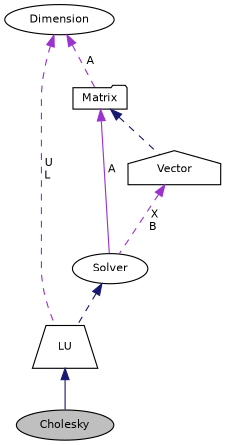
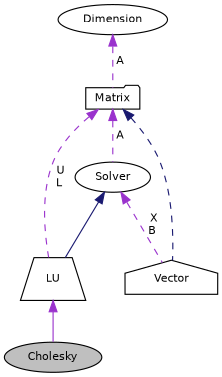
  digraph {
    node [color=black fillcolor=white fontname=Helvetica fontsize=10 shape=ellipse style=filled]
    edge [color=darkorchid3 dir=back fontname=Helvetica fontsize=10 labelfontname=Helvetica labelfontsize=10 style=dashed]
    n1 [fillcolor=grey75 fontcolor=black height=0.2 label=Cholesky width=0.4]
    n2 [height=0.2 label=LU shape=trapezium width=0.4]
    n3 [height=0.2 label=Solver width=0.4]
    n4 [height=0.2 label=Vector shape=house width=0.4]
    n5 [height=0.2 label=Matrix shape=folder width=0.4]
    n6 [height=0.2 label=Dimension width=0.4]
-   n2 -> n1 [color=midnightblue style=solid]
-   n3 -> n2 [color=midnightblue]
-   n4 -> n3 [label=" X\nB"]
-   n6 -> n2 [label=" U\nL"]
-   n5 -> n3 [label=" A" style=solid]
+   n2 -> n1 [style=solid]
+   n3 -> n2 [color=midnightblue style=solid]
+   n3 -> n4 [label=" X\nB"]
+   n5 -> n2 [label=" U\nL"]
+   n5 -> n3 [label=" A"]
    n5 -> n4 [color=midnightblue]
    n6 -> n5 [label=" A"]
  }
